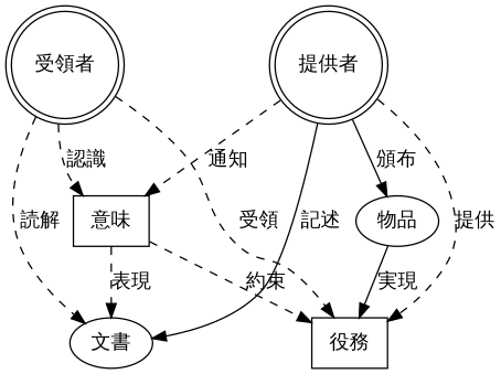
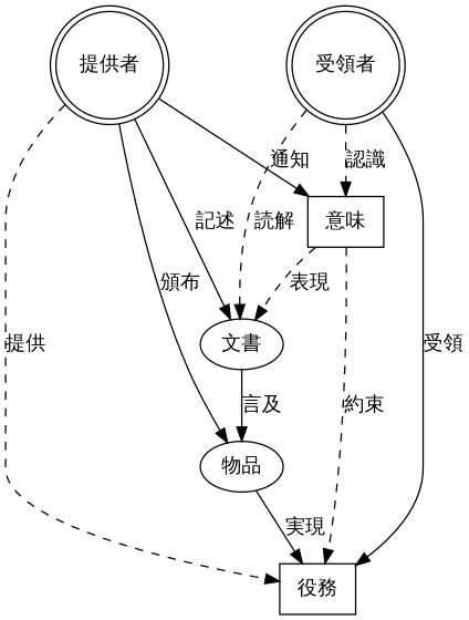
  digraph {
    fontname="DejaVu Sans Mono"
    node [fontname="DejaVu Sans Mono" shape=ellipse]
    edge [fontname="DejaVu Sans Mono" style=dashed]
    "文書"
    "提供者" [shape=doublecircle]
    "物品"
    "意味" [shape=box]
    "役務" [shape=box]
    "受領者" [shape=doublecircle]
+   "文書" -> "物品" [label="言及" style=""]
    "提供者" -> "文書" [label="記述" style=""]
    "提供者" -> "物品" [label="頒布" style=""]
-   "提供者" -> "意味" [label="通知"]
+   "提供者" -> "意味" [label="通知" style=solid]
    "提供者" -> "役務" [label="提供"]
    "物品" -> "役務" [label="実現" style=solid]
    "意味" -> "文書" [label="表現"]
    "意味" -> "役務" [label="約束"]
    "受領者" -> "文書" [label="読解"]
    "受領者" -> "意味" [label="認識"]
-   "受領者" -> "役務" [label="受領"]
+   "受領者" -> "役務" [label="受領" style=solid]
  }
